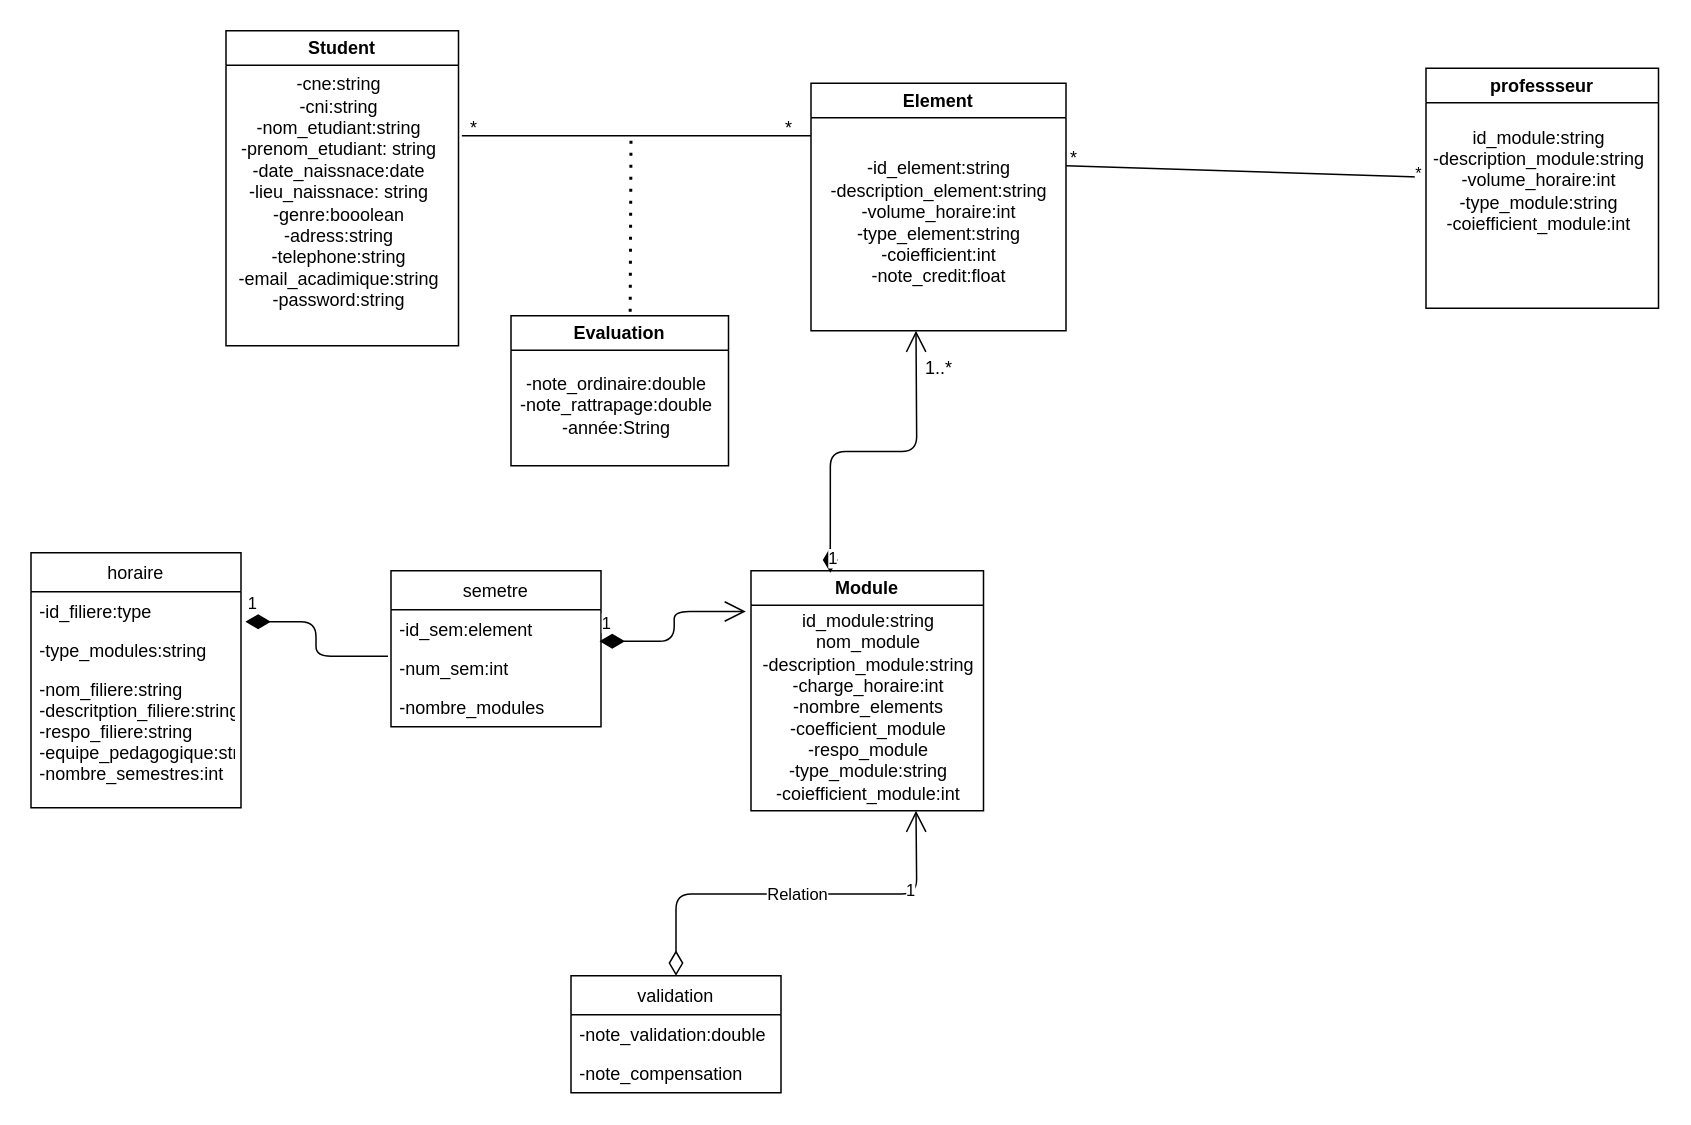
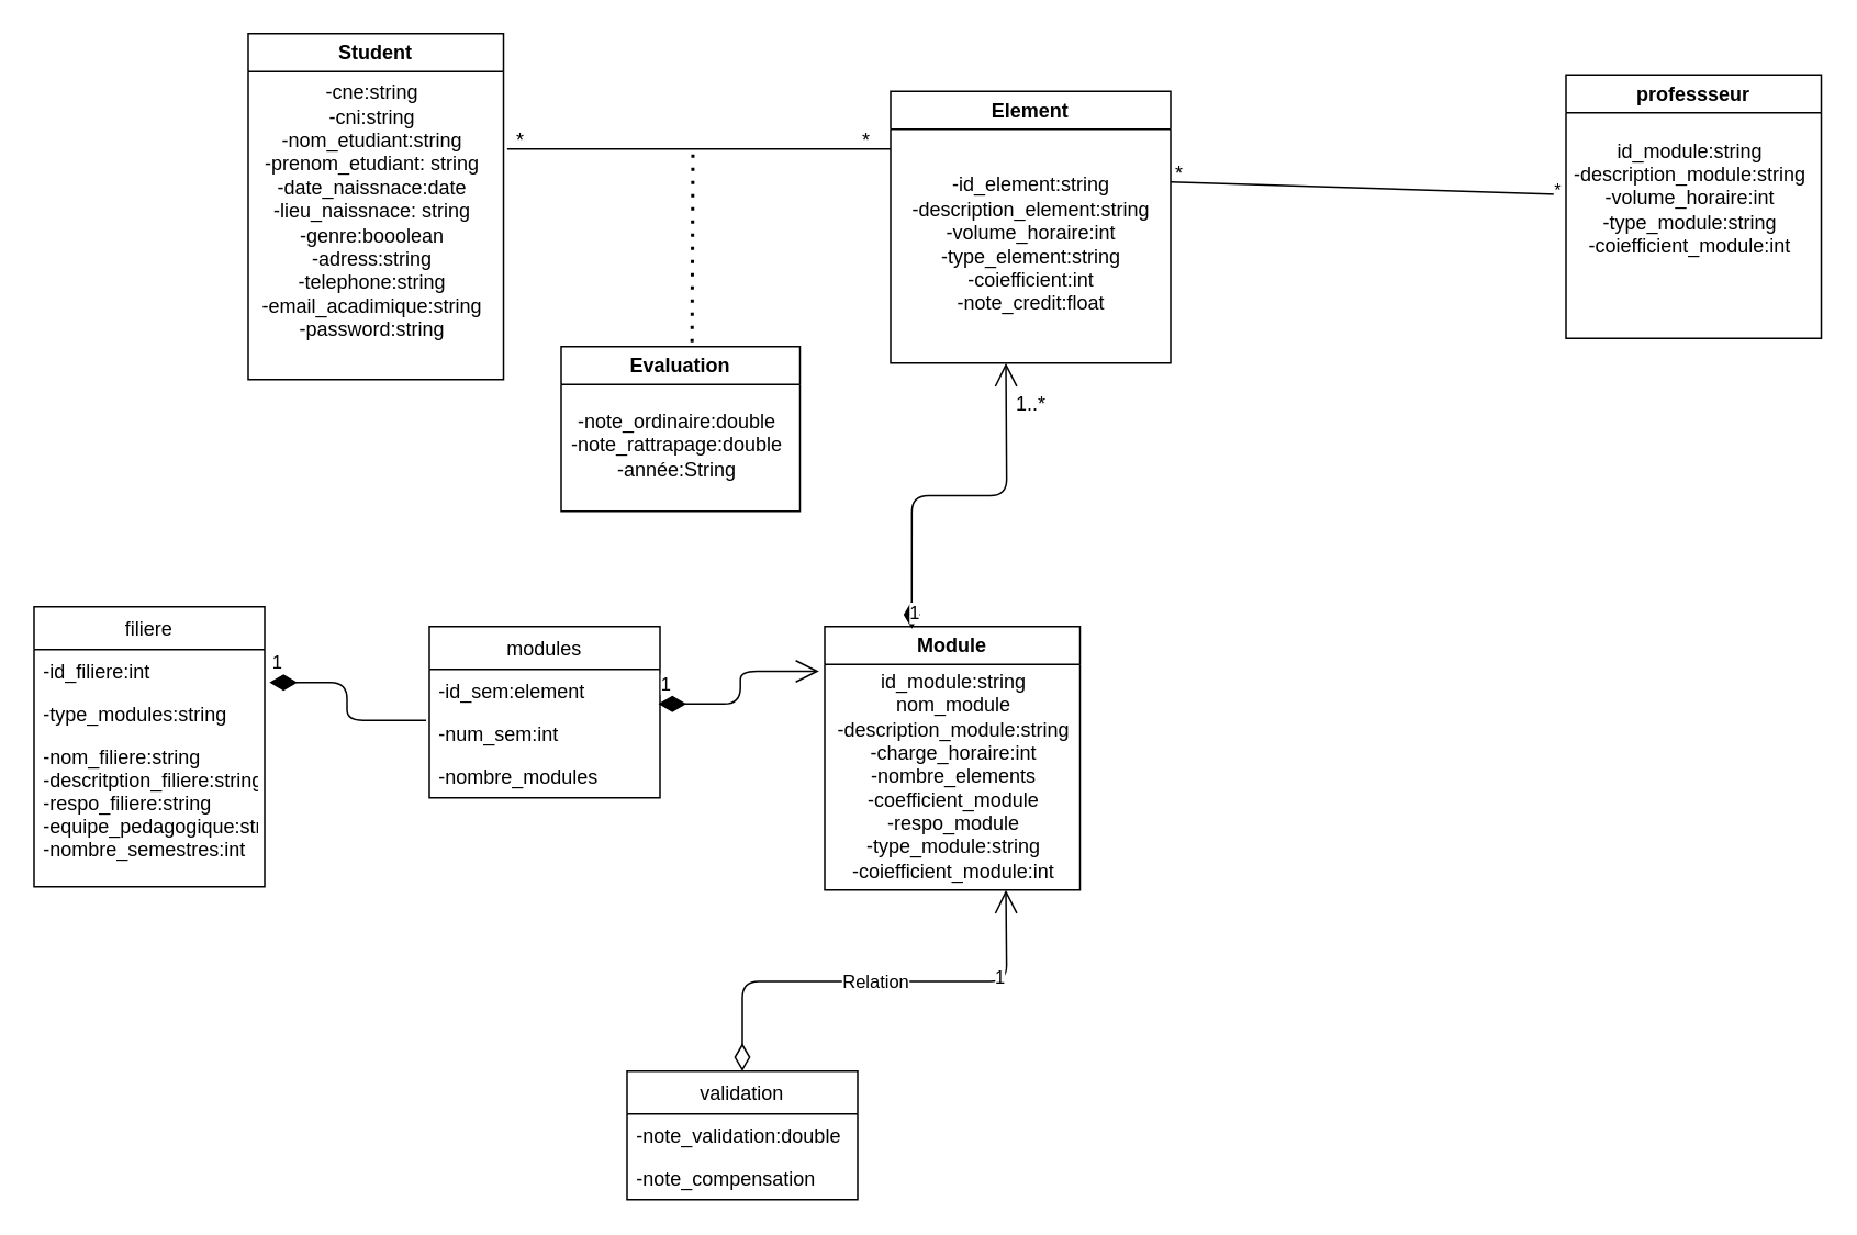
  <mxCell id="0" />
  <mxCell id="1" parent="0" />
  <mxCell id="2" value="Student" style="swimlane;whiteSpace=wrap;html=1;" parent="1" vertex="1"><mxGeometry x="150" y="20" width="155" height="210" as="geometry" /></mxCell>
  <mxCell id="3" value="&lt;div&gt;-cne:string&lt;/div&gt;&lt;div&gt;-cni:string&lt;/div&gt;&lt;div&gt;-nom_etudiant:string&lt;/div&gt;&lt;div&gt;-prenom_etudiant: string&lt;/div&gt;&lt;div&gt;-date_naissnace:date&lt;/div&gt;&lt;div&gt;-lieu_naissnace: string&lt;/div&gt;&lt;div&gt;-genre:booolean&lt;/div&gt;&lt;div&gt;-adress:string&lt;/div&gt;&lt;div&gt;-telephone:string&lt;/div&gt;&lt;div&gt;-email_acadimique:string&lt;/div&gt;&lt;div&gt;-password:string&lt;/div&gt;&lt;div&gt;&lt;br&gt;&lt;/div&gt;" style="text;html=1;align=center;verticalAlign=middle;resizable=0;points=[];autosize=1;strokeColor=none;fillColor=none;" parent="2" vertex="1"><mxGeometry x="-5" y="20" width="160" height="190" as="geometry" /></mxCell>
  <mxCell id="4" value="Evaluation" style="swimlane;whiteSpace=wrap;html=1;" parent="1" vertex="1"><mxGeometry x="340" y="210" width="145" height="100" as="geometry" /></mxCell>
  <mxCell id="5" value="-note_ordinaire:double&lt;br&gt;-note_rattrapage:double&lt;br&gt;-année:String" style="text;html=1;align=center;verticalAlign=middle;resizable=0;points=[];autosize=1;strokeColor=none;fillColor=none;" parent="4" vertex="1"><mxGeometry x="-5" y="30" width="150" height="60" as="geometry" /></mxCell>
  <mxCell id="6" value="Element" style="swimlane;whiteSpace=wrap;html=1;" parent="1" vertex="1"><mxGeometry x="540" y="55" width="170" height="165" as="geometry" /></mxCell>
  <mxCell id="7" value="&lt;div&gt;-id_element:string&lt;/div&gt;&lt;div&gt;-description_element:string&lt;/div&gt;&lt;div&gt;-volume_horaire:int&lt;/div&gt;&lt;div&gt;-type_element:string&lt;/div&gt;&lt;div&gt;-coiefficient:int&lt;/div&gt;&lt;div&gt;-note_credit:float&lt;/div&gt;" style="text;html=1;align=center;verticalAlign=middle;resizable=0;points=[];autosize=1;strokeColor=none;fillColor=none;" parent="6" vertex="1"><mxGeometry y="42.5" width="170" height="100" as="geometry" /></mxCell>
  <mxCell id="8" value="" style="endArrow=none;html=1;exitX=1.014;exitY=0.263;exitDx=0;exitDy=0;exitPerimeter=0;" parent="1" source="3" edge="1"><mxGeometry width="50" height="50" relative="1" as="geometry"><mxPoint x="400" y="190" as="sourcePoint" /><mxPoint x="540" y="90" as="targetPoint" /></mxGeometry></mxCell>
  <mxCell id="9" value="" style="endArrow=none;dashed=1;html=1;dashPattern=1 3;strokeWidth=2;exitX=0.548;exitY=-0.026;exitDx=0;exitDy=0;exitPerimeter=0;" parent="1" source="4" edge="1"><mxGeometry width="50" height="50" relative="1" as="geometry"><mxPoint x="420" y="200" as="sourcePoint" /><mxPoint x="420" y="90" as="targetPoint" /></mxGeometry></mxCell>
  <mxCell id="10" value="Module" style="swimlane;whiteSpace=wrap;html=1;" parent="1" vertex="1"><mxGeometry x="500" y="380" width="155" height="160" as="geometry" /></mxCell>
  <mxCell id="11" value="&lt;div&gt;id_module:string&lt;/div&gt;&lt;div&gt;nom_module&lt;/div&gt;&lt;div&gt;-description_module:string&lt;/div&gt;&lt;div&gt;-charge_horaire:int&lt;/div&gt;&lt;div&gt;-nombre_elements&lt;/div&gt;&lt;div&gt;-coefficient_module&lt;/div&gt;&lt;div&gt;-respo_module&lt;/div&gt;&lt;div&gt;&lt;span style=&quot;background-color: initial;&quot;&gt;-type_module:string&lt;/span&gt;&lt;/div&gt;&lt;div&gt;-coiefficient_module:int&lt;/div&gt;" style="text;html=1;align=center;verticalAlign=middle;resizable=0;points=[];autosize=1;strokeColor=none;fillColor=none;" parent="10" vertex="1"><mxGeometry x="-2.5" y="21" width="160" height="140" as="geometry" /></mxCell>
  <mxCell id="12" value="1" style="endArrow=open;html=1;endSize=12;startArrow=diamondThin;startSize=14;startFill=1;edgeStyle=orthogonalEdgeStyle;align=left;verticalAlign=bottom;exitX=0.341;exitY=0.008;exitDx=0;exitDy=0;exitPerimeter=0;" parent="1" source="10" edge="1"><mxGeometry x="-1" y="3" relative="1" as="geometry"><mxPoint x="440" y="310" as="sourcePoint" /><mxPoint x="610" y="220" as="targetPoint" /></mxGeometry></mxCell>
  <mxCell id="13" value="1..*" style="text;html=1;align=center;verticalAlign=middle;resizable=0;points=[];autosize=1;strokeColor=none;fillColor=none;" parent="1" vertex="1"><mxGeometry x="605" y="230" width="40" height="30" as="geometry" /></mxCell>
  <mxCell id="14" value="*" style="text;html=1;align=center;verticalAlign=middle;resizable=0;points=[];autosize=1;strokeColor=none;fillColor=none;" parent="1" vertex="1"><mxGeometry x="510" y="70" width="30" height="30" as="geometry" /></mxCell>
  <mxCell id="15" value="*" style="text;html=1;align=center;verticalAlign=middle;resizable=0;points=[];autosize=1;strokeColor=none;fillColor=none;" parent="1" vertex="1"><mxGeometry x="300" y="70" width="30" height="30" as="geometry" /></mxCell>
- <mxCell id="16" value="semetre" style="swimlane;fontStyle=0;childLayout=stackLayout;horizontal=1;startSize=26;fillColor=none;horizontalStack=0;resizeParent=1;resizeParentMax=0;resizeLast=0;collapsible=1;marginBottom=0;" parent="1" vertex="1"><mxGeometry x="260" y="380" width="140" height="104" as="geometry" /></mxCell>
+ <mxCell id="16" value="modules" style="swimlane;fontStyle=0;childLayout=stackLayout;horizontal=1;startSize=26;fillColor=none;horizontalStack=0;resizeParent=1;resizeParentMax=0;resizeLast=0;collapsible=1;marginBottom=0;" parent="1" vertex="1"><mxGeometry x="260" y="380" width="140" height="104" as="geometry" /></mxCell>
  <mxCell id="17" value="-id_sem:element" style="text;strokeColor=none;fillColor=none;align=left;verticalAlign=top;spacingLeft=4;spacingRight=4;overflow=hidden;rotatable=0;points=[[0,0.5],[1,0.5]];portConstraint=eastwest;" parent="16" vertex="1"><mxGeometry y="26" width="140" height="26" as="geometry" /></mxCell>
  <mxCell id="18" value="-num_sem:int" style="text;strokeColor=none;fillColor=none;align=left;verticalAlign=top;spacingLeft=4;spacingRight=4;overflow=hidden;rotatable=0;points=[[0,0.5],[1,0.5]];portConstraint=eastwest;" parent="16" vertex="1"><mxGeometry y="52" width="140" height="26" as="geometry" /></mxCell>
  <mxCell id="19" value="-nombre_modules" style="text;strokeColor=none;fillColor=none;align=left;verticalAlign=top;spacingLeft=4;spacingRight=4;overflow=hidden;rotatable=0;points=[[0,0.5],[1,0.5]];portConstraint=eastwest;" parent="16" vertex="1"><mxGeometry y="78" width="140" height="26" as="geometry" /></mxCell>
- <mxCell id="20" value="horaire" style="swimlane;fontStyle=0;childLayout=stackLayout;horizontal=1;startSize=26;fillColor=none;horizontalStack=0;resizeParent=1;resizeParentMax=0;resizeLast=0;collapsible=1;marginBottom=0;" parent="1" vertex="1"><mxGeometry x="20" y="368" width="140" height="170" as="geometry" /></mxCell>
- <mxCell id="21" value="-id_filiere:type" style="text;strokeColor=none;fillColor=none;align=left;verticalAlign=top;spacingLeft=4;spacingRight=4;overflow=hidden;rotatable=0;points=[[0,0.5],[1,0.5]];portConstraint=eastwest;" parent="20" vertex="1"><mxGeometry y="26" width="140" height="26" as="geometry" /></mxCell>
+ <mxCell id="20" value="filiere" style="swimlane;fontStyle=0;childLayout=stackLayout;horizontal=1;startSize=26;fillColor=none;horizontalStack=0;resizeParent=1;resizeParentMax=0;resizeLast=0;collapsible=1;marginBottom=0;" parent="1" vertex="1"><mxGeometry x="20" y="368" width="140" height="170" as="geometry" /></mxCell>
+ <mxCell id="21" value="-id_filiere:int" style="text;strokeColor=none;fillColor=none;align=left;verticalAlign=top;spacingLeft=4;spacingRight=4;overflow=hidden;rotatable=0;points=[[0,0.5],[1,0.5]];portConstraint=eastwest;" parent="20" vertex="1"><mxGeometry y="26" width="140" height="26" as="geometry" /></mxCell>
  <mxCell id="22" value="-type_modules:string" style="text;strokeColor=none;fillColor=none;align=left;verticalAlign=top;spacingLeft=4;spacingRight=4;overflow=hidden;rotatable=0;points=[[0,0.5],[1,0.5]];portConstraint=eastwest;" parent="20" vertex="1"><mxGeometry y="52" width="140" height="26" as="geometry" /></mxCell>
  <mxCell id="23" value="-nom_filiere:string&#10;-descritption_filiere:string&#10;-respo_filiere:string&#10;-equipe_pedagogique:string&#10;-nombre_semestres:int" style="text;strokeColor=none;fillColor=none;align=left;verticalAlign=top;spacingLeft=4;spacingRight=4;overflow=hidden;rotatable=0;points=[[0,0.5],[1,0.5]];portConstraint=eastwest;" parent="20" vertex="1"><mxGeometry y="78" width="140" height="92" as="geometry" /></mxCell>
  <mxCell id="24" value="1" style="endArrow=none;html=1;endSize=12;startArrow=diamondThin;startSize=14;startFill=1;edgeStyle=orthogonalEdgeStyle;align=left;verticalAlign=bottom;exitX=1.021;exitY=0.769;exitDx=0;exitDy=0;exitPerimeter=0;entryX=-0.014;entryY=0.192;entryDx=0;entryDy=0;entryPerimeter=0;" parent="1" source="21" target="18" edge="1"><mxGeometry x="-1" y="3" relative="1" as="geometry"><mxPoint x="340" y="330" as="sourcePoint" /><mxPoint x="500" y="330" as="targetPoint" /></mxGeometry></mxCell>
  <mxCell id="25" value="1" style="endArrow=open;html=1;endSize=12;startArrow=diamondThin;startSize=14;startFill=1;edgeStyle=orthogonalEdgeStyle;align=left;verticalAlign=bottom;exitX=0.993;exitY=0.808;exitDx=0;exitDy=0;exitPerimeter=0;entryX=-0.006;entryY=0.044;entryDx=0;entryDy=0;entryPerimeter=0;" parent="1" source="17" target="11" edge="1"><mxGeometry x="-1" y="3" relative="1" as="geometry"><mxPoint x="340" y="330" as="sourcePoint" /><mxPoint x="500" y="330" as="targetPoint" /></mxGeometry></mxCell>
  <mxCell id="26" value="validation" style="swimlane;fontStyle=0;childLayout=stackLayout;horizontal=1;startSize=26;fillColor=none;horizontalStack=0;resizeParent=1;resizeParentMax=0;resizeLast=0;collapsible=1;marginBottom=0;" parent="1" vertex="1"><mxGeometry x="380" y="650" width="140" height="78" as="geometry" /></mxCell>
  <mxCell id="27" value="-note_validation:double" style="text;strokeColor=none;fillColor=none;align=left;verticalAlign=top;spacingLeft=4;spacingRight=4;overflow=hidden;rotatable=0;points=[[0,0.5],[1,0.5]];portConstraint=eastwest;" parent="26" vertex="1"><mxGeometry y="26" width="140" height="26" as="geometry" /></mxCell>
  <mxCell id="28" value="-note_compensation" style="text;strokeColor=none;fillColor=none;align=left;verticalAlign=top;spacingLeft=4;spacingRight=4;overflow=hidden;rotatable=0;points=[[0,0.5],[1,0.5]];portConstraint=eastwest;" parent="26" vertex="1"><mxGeometry y="52" width="140" height="26" as="geometry" /></mxCell>
  <mxCell id="29" value="Relation" style="endArrow=open;html=1;endSize=12;startArrow=diamondThin;startSize=14;startFill=0;edgeStyle=orthogonalEdgeStyle;exitX=0.5;exitY=0;exitDx=0;exitDy=0;" parent="1" source="26" edge="1"><mxGeometry relative="1" as="geometry"><mxPoint x="440" y="500" as="sourcePoint" /><mxPoint x="610" y="540" as="targetPoint" /></mxGeometry></mxCell>
  <mxCell id="30" value="1" style="edgeLabel;resizable=0;html=1;align=right;verticalAlign=top;" parent="29" connectable="0" vertex="1"><mxGeometry x="1" relative="1" as="geometry"><mxPoint y="40" as="offset" /></mxGeometry></mxCell>
  <mxCell id="31" value="professseur" style="swimlane;whiteSpace=wrap;html=1;" vertex="1" parent="1"><mxGeometry x="950" y="45" width="155" height="160" as="geometry" /></mxCell>
  <mxCell id="32" value="&lt;div&gt;id_module:string&lt;/div&gt;&lt;div&gt;-description_module:string&lt;/div&gt;&lt;div&gt;-volume_horaire:int&lt;/div&gt;&lt;div&gt;-type_module:string&lt;/div&gt;&lt;div&gt;-coiefficient_module:int&lt;/div&gt;" style="text;html=1;align=center;verticalAlign=middle;resizable=0;points=[];autosize=1;strokeColor=none;fillColor=none;" vertex="1" parent="31"><mxGeometry x="-5" y="30" width="160" height="90" as="geometry" /></mxCell>
  <mxCell id="33" value="" style="endArrow=none;html=1;exitX=1.014;exitY=0.263;exitDx=0;exitDy=0;exitPerimeter=0;" edge="1" parent="1" target="32"><mxGeometry width="50" height="50" relative="1" as="geometry"><mxPoint x="710" y="110" as="sourcePoint" /><mxPoint x="942.76" y="110.03" as="targetPoint" /></mxGeometry></mxCell>
  <mxCell id="34" value="*" style="edgeLabel;html=1;align=center;verticalAlign=middle;resizable=0;points=[];" vertex="1" connectable="0" parent="33"><mxGeometry x="0.268" relative="1" as="geometry"><mxPoint x="86" as="offset" /></mxGeometry></mxCell>
  <mxCell id="35" value="*" style="text;html=1;align=center;verticalAlign=middle;resizable=0;points=[];autosize=1;strokeColor=none;fillColor=none;" vertex="1" parent="1"><mxGeometry x="700" y="90" width="30" height="30" as="geometry" /></mxCell>
